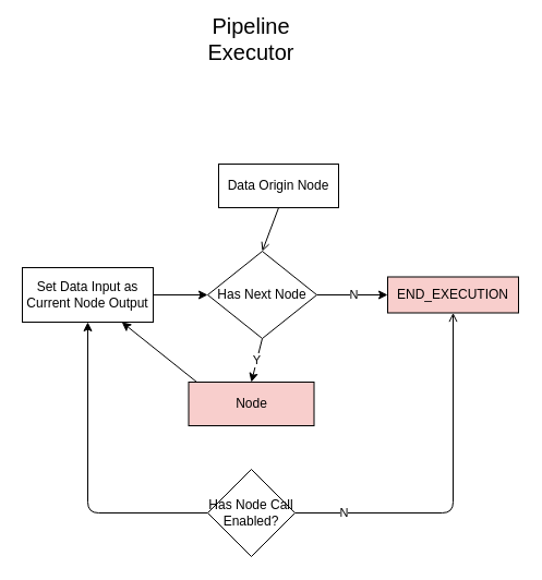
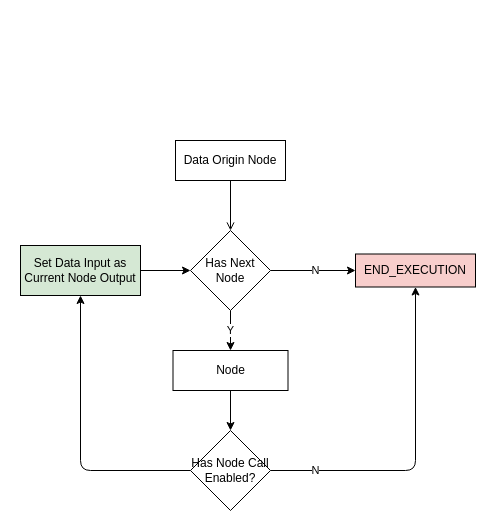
  <mxCell id="0" />
  <mxCell id="1" parent="0" />
  <mxCell id="2" style="edgeStyle=none;html=1;exitX=0.5;exitY=1;exitDx=0;exitDy=0;entryX=0.5;entryY=0;entryDx=0;entryDy=0;endArrow=open;" edge="1" parent="1" source="3" target="6"><mxGeometry relative="1" as="geometry"><mxPoint x="230" y="210" as="targetPoint" /></mxGeometry></mxCell>
- <mxCell id="3" value="Data Origin Node" style="rounded=0;whiteSpace=wrap;html=1;" vertex="1" parent="1"><mxGeometry x="200" y="150" width="110" height="40" as="geometry" /></mxCell>
+ <mxCell id="3" value="Data Origin Node" style="rounded=0;whiteSpace=wrap;html=1;" vertex="1" parent="1"><mxGeometry x="175" y="140" width="110" height="40" as="geometry" /></mxCell>
  <mxCell id="4" value="Y" style="edgeStyle=none;html=1;exitX=0.5;exitY=1;exitDx=0;exitDy=0;entryX=0.5;entryY=0;entryDx=0;entryDy=0;" edge="1" parent="1" source="6" target="8"><mxGeometry relative="1" as="geometry" /></mxCell>
  <mxCell id="5" value="N" style="edgeStyle=none;html=1;exitX=1;exitY=0.5;exitDx=0;exitDy=0;entryX=0;entryY=0.5;entryDx=0;entryDy=0;" edge="1" parent="1" source="6" target="9"><mxGeometry x="0.059" relative="1" as="geometry"><mxPoint as="offset" /></mxGeometry></mxCell>
- <mxCell id="6" value="Has Next Node" style="rhombus;whiteSpace=wrap;html=1;" vertex="1" parent="1"><mxGeometry x="190" y="230" width="100" height="80" as="geometry" /></mxCell>
- <mxCell id="7" style="edgeStyle=none;html=1;exitX=0.5;exitY=1;exitDx=0;exitDy=0;" edge="1" parent="1" source="8" target="14"><mxGeometry relative="1" as="geometry" /></mxCell>
- <mxCell id="8" value="Node" style="rounded=0;whiteSpace=wrap;html=1;fillColor=#f8cecc;" vertex="1" parent="1"><mxGeometry x="172.5" y="350" width="115" height="40" as="geometry" /></mxCell>
+ <mxCell id="6" value="Has Next Node" style="rhombus;whiteSpace=wrap;html=1;" vertex="1" parent="1"><mxGeometry x="190" y="230" width="80" height="80" as="geometry" /></mxCell>
+ <mxCell id="7" style="edgeStyle=none;html=1;exitX=0.5;exitY=1;exitDx=0;exitDy=0;entryX=0.5;entryY=0;entryDx=0;entryDy=0;" edge="1" parent="1" source="8" target="12"><mxGeometry relative="1" as="geometry" /></mxCell>
+ <mxCell id="8" value="Node" style="rounded=0;whiteSpace=wrap;html=1;" vertex="1" parent="1"><mxGeometry x="172.5" y="350" width="115" height="40" as="geometry" /></mxCell>
  <mxCell id="9" value="END_EXECUTION" style="rounded=0;whiteSpace=wrap;html=1;fillColor=#f8cecc;" vertex="1" parent="1"><mxGeometry x="355" y="253.5" width="120" height="33" as="geometry" /></mxCell>
- <mxCell id="10" value="N" style="edgeStyle=none;html=1;exitX=1;exitY=0.5;exitDx=0;exitDy=0;entryX=0.5;entryY=1;entryDx=0;entryDy=0;endArrow=open;" edge="1" parent="1" source="12" target="9"><mxGeometry x="-0.726" relative="1" as="geometry"><Array as="points"><mxPoint x="415" y="470" /></Array><mxPoint as="offset" /></mxGeometry></mxCell>
+ <mxCell id="10" value="N" style="edgeStyle=none;html=1;exitX=1;exitY=0.5;exitDx=0;exitDy=0;entryX=0.5;entryY=1;entryDx=0;entryDy=0;" edge="1" parent="1" source="12" target="9"><mxGeometry x="-0.726" relative="1" as="geometry"><Array as="points"><mxPoint x="415" y="470" /></Array><mxPoint as="offset" /></mxGeometry></mxCell>
  <mxCell id="11" style="edgeStyle=none;html=1;exitX=0;exitY=0.5;exitDx=0;exitDy=0;entryX=0.5;entryY=1;entryDx=0;entryDy=0;" edge="1" parent="1" source="12" target="14"><mxGeometry relative="1" as="geometry"><Array as="points"><mxPoint x="80" y="470" /></Array></mxGeometry></mxCell>
  <mxCell id="12" value="Has Node Call Enabled?" style="rhombus;whiteSpace=wrap;html=1;" vertex="1" parent="1"><mxGeometry x="190" y="430" width="80" height="80" as="geometry" /></mxCell>
  <mxCell id="13" style="edgeStyle=none;html=1;exitX=1;exitY=0.5;exitDx=0;exitDy=0;entryX=0;entryY=0.5;entryDx=0;entryDy=0;" edge="1" parent="1" source="14" target="6"><mxGeometry relative="1" as="geometry" /></mxCell>
- <mxCell id="14" value="Set Data Input as Current Node Output" style="rounded=0;whiteSpace=wrap;html=1;" vertex="1" parent="1"><mxGeometry x="20" y="245" width="120" height="50" as="geometry" /></mxCell>
- <mxCell id="15" value="Pipeline Executor" style="text;html=1;strokeColor=none;fillColor=none;align=center;verticalAlign=middle;whiteSpace=wrap;rounded=0;fontSize=20;" vertex="1" parent="1"><mxGeometry x="200" y="20" width="60" height="30" as="geometry" /></mxCell>
+ <mxCell id="14" value="Set Data Input as Current Node Output" style="rounded=0;whiteSpace=wrap;html=1;fillColor=#d5e8d4;" vertex="1" parent="1"><mxGeometry x="20" y="245" width="120" height="50" as="geometry" /></mxCell>
